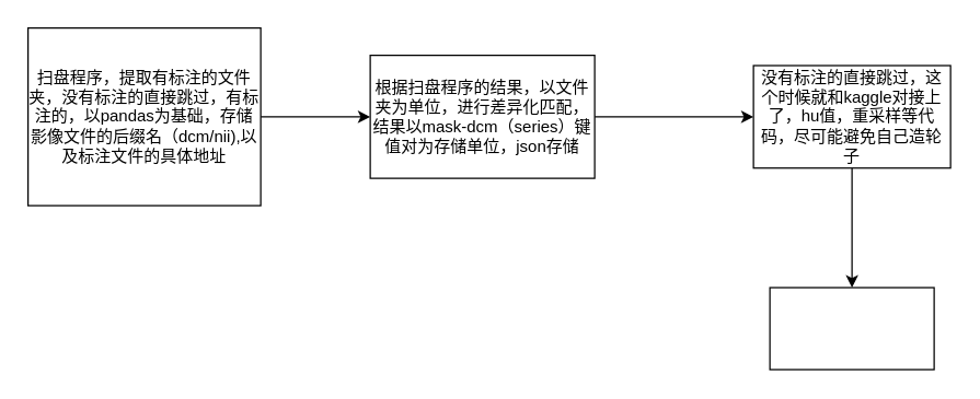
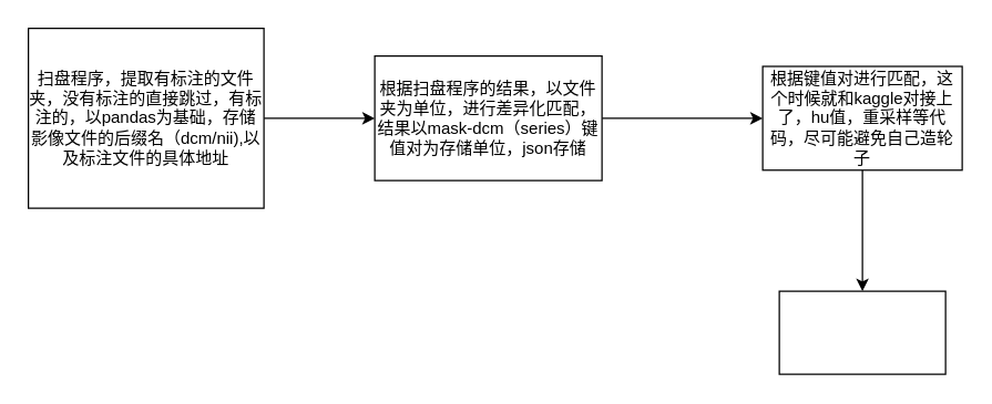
  <mxCell id="0" />
  <mxCell id="1" parent="0" />
  <mxCell id="2" value="" style="edgeStyle=none;html=1;" edge="1" parent="1" source="3" target="5"><mxGeometry relative="1" as="geometry" /></mxCell>
  <mxCell id="3" value="扫盘程序，提取有标注的文件夹，没有标注的直接跳过，有标注的，以pandas为基础，存储影像文件的后缀名（dcm/nii),以及标注文件的具体地址" style="rounded=0;whiteSpace=wrap;html=1;" vertex="1" parent="1"><mxGeometry x="20" y="20" width="170" height="130" as="geometry" /></mxCell>
  <mxCell id="4" value="" style="edgeStyle=none;html=1;" edge="1" parent="1" source="5" target="7"><mxGeometry relative="1" as="geometry" /></mxCell>
  <mxCell id="5" value="根据扫盘程序的结果，以文件夹为单位，进行差异化匹配，结果以mask-dcm（series）键值对为存储单位，json存储" style="rounded=0;whiteSpace=wrap;html=1;" vertex="1" parent="1"><mxGeometry x="270" y="40" width="164" height="90" as="geometry" /></mxCell>
  <mxCell id="6" value="" style="edgeStyle=none;html=1;" edge="1" parent="1" source="7" target="8"><mxGeometry relative="1" as="geometry" /></mxCell>
- <mxCell id="7" value="没有标注的直接跳过，这个时候就和kaggle对接上了，hu值，重采样等代码，尽可能避免自己造轮子" style="whiteSpace=wrap;html=1;rounded=0;" vertex="1" parent="1"><mxGeometry x="550" y="47.5" width="144" height="75" as="geometry" /></mxCell>
+ <mxCell id="7" value="根据键值对进行匹配，这个时候就和kaggle对接上了，hu值，重采样等代码，尽可能避免自己造轮子" style="whiteSpace=wrap;html=1;rounded=0;" vertex="1" parent="1"><mxGeometry x="550" y="47.5" width="144" height="75" as="geometry" /></mxCell>
  <mxCell id="8" value="" style="whiteSpace=wrap;html=1;rounded=0;" vertex="1" parent="1"><mxGeometry x="562" y="210" width="120" height="60" as="geometry" /></mxCell>
